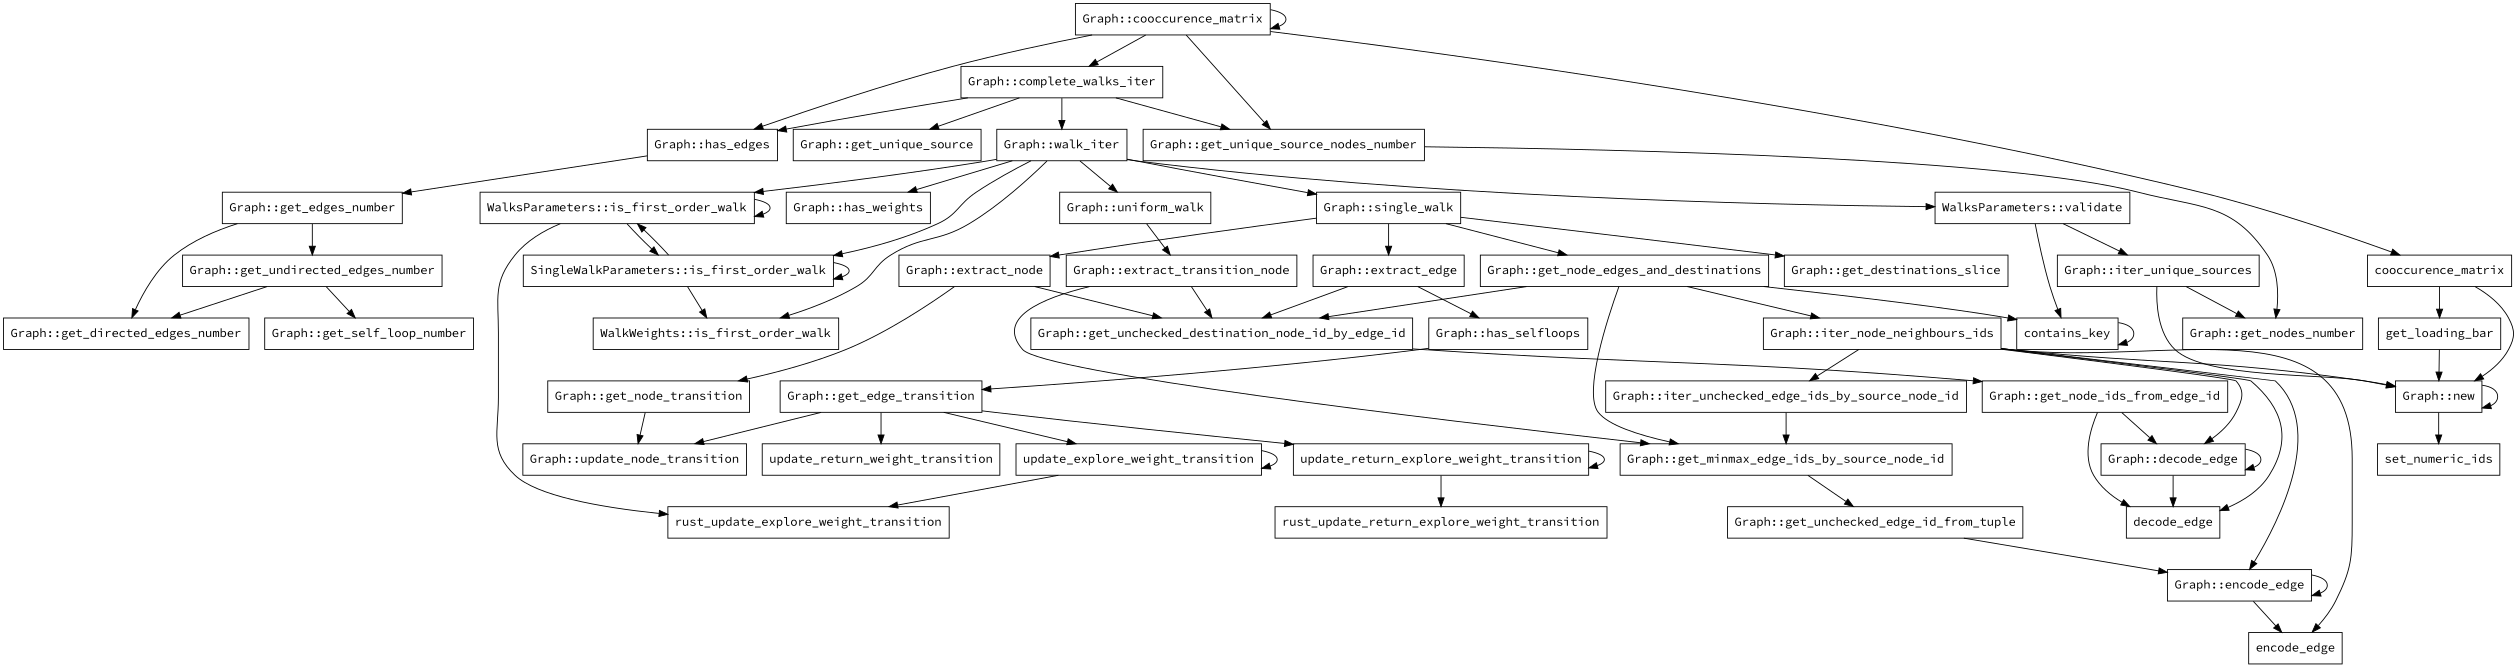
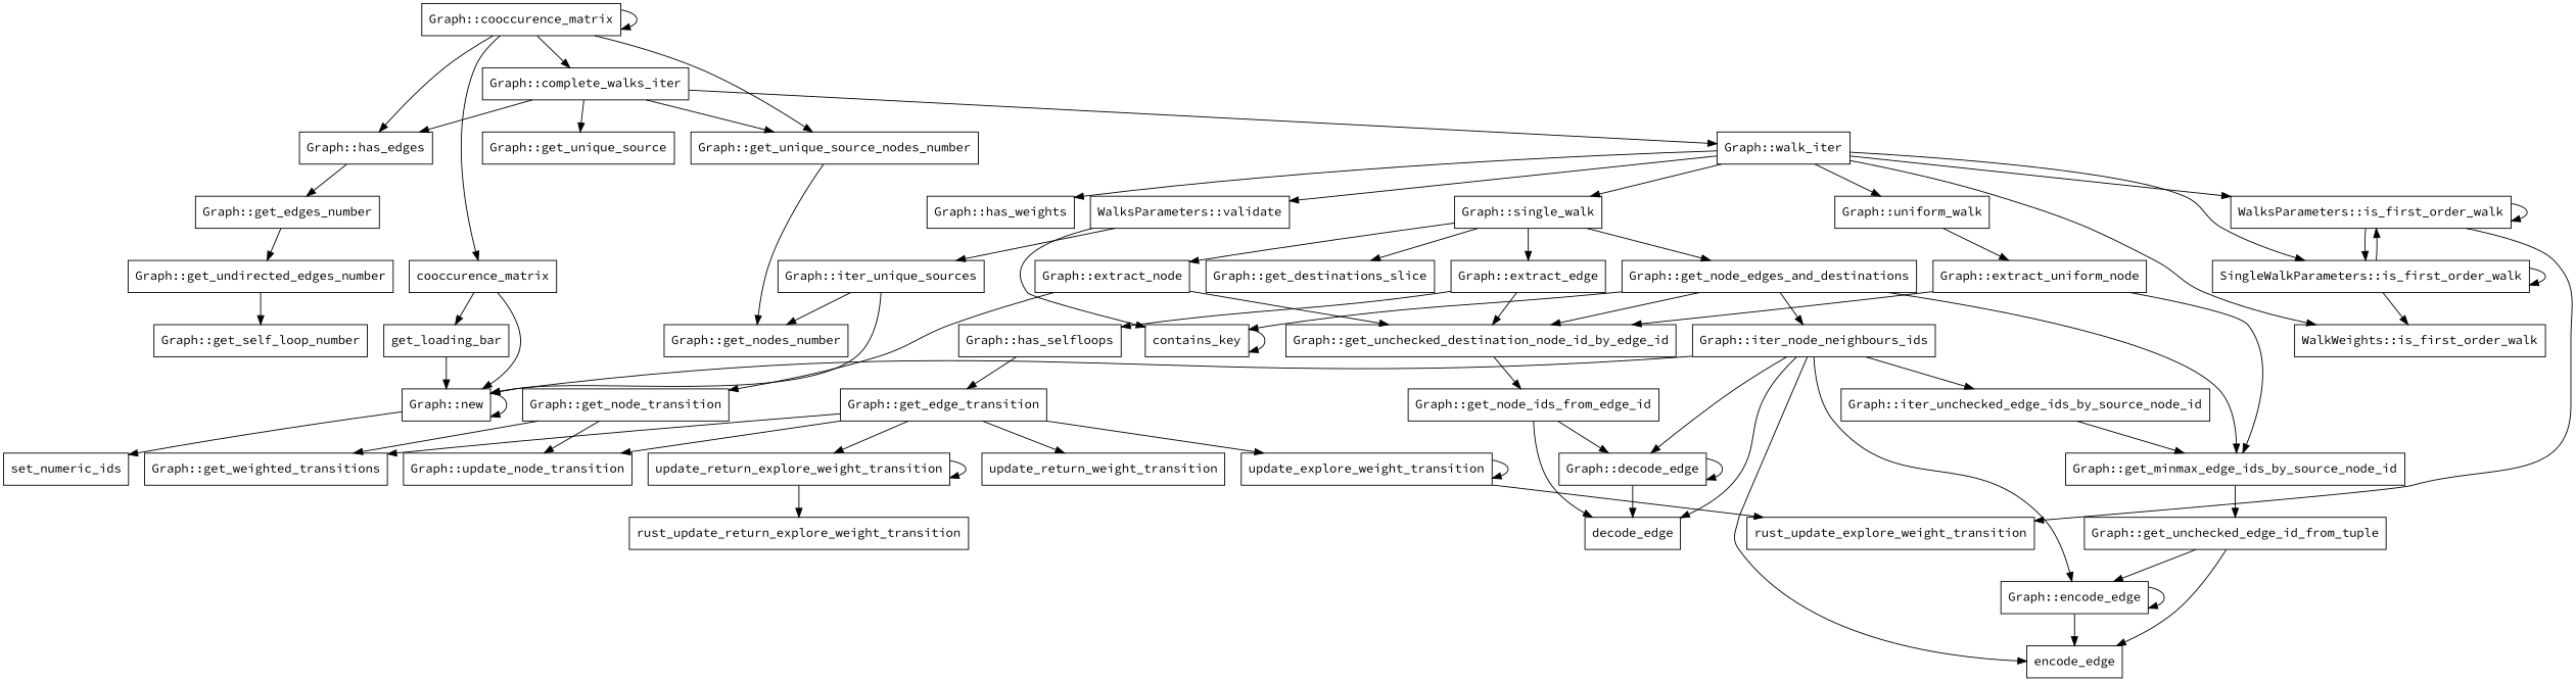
  digraph {
    fontname="Source Code Pro"
    node [fontname="Source Code Pro" shape=box]
    edge [fontname="Source Code Pro"]
    "Graph::single_walk"
    "Graph::extract_node"
    "Graph::get_node_edges_and_destinations"
    "Graph::extract_edge"
    "Graph::get_destinations_slice"
    "Graph::get_node_transition"
    "Graph::get_unchecked_destination_node_id_by_edge_id"
    "Graph::get_minmax_edge_ids_by_source_node_id"
    contains_key
    "Graph::iter_node_neighbours_ids"
    "Graph::has_selfloops"
    "Graph::update_node_transition"
+   "Graph::get_weighted_transitions"
    "Graph::complete_walks_iter"
    "Graph::has_edges"
    "Graph::walk_iter"
    "Graph::get_unique_source_nodes_number"
    "Graph::get_unique_source"
    "Graph::get_edges_number"
    "WalksParameters::is_first_order_walk"
    "WalkWeights::is_first_order_walk"
    "SingleWalkParameters::is_first_order_walk"
    "Graph::has_weights"
    "WalksParameters::validate"
    "Graph::uniform_walk"
    "Graph::get_nodes_number"
    "Graph::get_node_ids_from_edge_id"
    "Graph::decode_edge"
    decode_edge
    "Graph::get_undirected_edges_number"
-   "Graph::get_directed_edges_number"
    rust_update_explore_weight_transition
    update_explore_weight_transition
    "Graph::get_edge_transition"
    update_return_explore_weight_transition
    update_return_weight_transition
    rust_update_return_explore_weight_transition
    "Graph::cooccurence_matrix"
    cooccurence_matrix
    "Graph::new"
    get_loading_bar
    "Graph::iter_unique_sources"
-   "Graph::extract_uniform_node" [label="Graph::extract_transition_node"]
+   "Graph::extract_uniform_node"
    "Graph::iter_unchecked_edge_ids_by_source_node_id"
    "Graph::get_unchecked_edge_id_from_tuple"
    "Graph::get_self_loop_number"
    "Graph::encode_edge"
    encode_edge
    set_numeric_ids
    "Graph::single_walk" -> "Graph::extract_node"
    "Graph::single_walk" -> "Graph::get_node_edges_and_destinations"
    "Graph::single_walk" -> "Graph::extract_edge"
    "Graph::single_walk" -> "Graph::get_destinations_slice"
    "Graph::extract_node" -> "Graph::get_node_transition"
    "Graph::extract_node" -> "Graph::get_unchecked_destination_node_id_by_edge_id"
    "Graph::get_node_edges_and_destinations" -> "Graph::get_unchecked_destination_node_id_by_edge_id"
    "Graph::get_node_edges_and_destinations" -> "Graph::get_minmax_edge_ids_by_source_node_id"
    "Graph::get_node_edges_and_destinations" -> contains_key
    "Graph::get_node_edges_and_destinations" -> "Graph::iter_node_neighbours_ids"
    "Graph::extract_edge" -> "Graph::get_unchecked_destination_node_id_by_edge_id"
    "Graph::extract_edge" -> "Graph::has_selfloops"
    "Graph::get_node_transition" -> "Graph::update_node_transition"
+   "Graph::get_node_transition" -> "Graph::get_weighted_transitions"
    "Graph::get_unchecked_destination_node_id_by_edge_id" -> "Graph::get_node_ids_from_edge_id"
    "Graph::get_minmax_edge_ids_by_source_node_id" -> "Graph::get_unchecked_edge_id_from_tuple"
    contains_key -> contains_key
    "Graph::iter_node_neighbours_ids" -> "Graph::decode_edge"
    "Graph::iter_node_neighbours_ids" -> decode_edge
    "Graph::iter_node_neighbours_ids" -> "Graph::new"
    "Graph::iter_node_neighbours_ids" -> "Graph::iter_unchecked_edge_ids_by_source_node_id"
    "Graph::iter_node_neighbours_ids" -> "Graph::encode_edge"
    "Graph::iter_node_neighbours_ids" -> encode_edge
    "Graph::has_selfloops" -> "Graph::get_edge_transition"
    "Graph::complete_walks_iter" -> "Graph::has_edges"
    "Graph::complete_walks_iter" -> "Graph::walk_iter"
    "Graph::complete_walks_iter" -> "Graph::get_unique_source_nodes_number"
    "Graph::complete_walks_iter" -> "Graph::get_unique_source"
    "Graph::has_edges" -> "Graph::get_edges_number"
    "Graph::walk_iter" -> "Graph::single_walk"
    "Graph::walk_iter" -> "WalksParameters::is_first_order_walk"
    "Graph::walk_iter" -> "WalkWeights::is_first_order_walk"
    "Graph::walk_iter" -> "SingleWalkParameters::is_first_order_walk"
    "Graph::walk_iter" -> "Graph::has_weights"
    "Graph::walk_iter" -> "WalksParameters::validate"
    "Graph::walk_iter" -> "Graph::uniform_walk"
    "Graph::get_unique_source_nodes_number" -> "Graph::get_nodes_number"
    "Graph::get_edges_number" -> "Graph::get_undirected_edges_number"
-   "Graph::get_edges_number" -> "Graph::get_directed_edges_number"
    "WalksParameters::is_first_order_walk" -> "WalksParameters::is_first_order_walk"
    "WalksParameters::is_first_order_walk" -> "SingleWalkParameters::is_first_order_walk"
    "WalksParameters::is_first_order_walk" -> rust_update_explore_weight_transition
    "SingleWalkParameters::is_first_order_walk" -> "WalksParameters::is_first_order_walk"
    "SingleWalkParameters::is_first_order_walk" -> "WalkWeights::is_first_order_walk"
    "SingleWalkParameters::is_first_order_walk" -> "SingleWalkParameters::is_first_order_walk"
    "WalksParameters::validate" -> contains_key
    "WalksParameters::validate" -> "Graph::iter_unique_sources"
    "Graph::uniform_walk" -> "Graph::extract_uniform_node"
    "Graph::get_node_ids_from_edge_id" -> "Graph::decode_edge"
    "Graph::get_node_ids_from_edge_id" -> decode_edge
    "Graph::decode_edge" -> "Graph::decode_edge"
    "Graph::decode_edge" -> decode_edge
-   "Graph::get_undirected_edges_number" -> "Graph::get_directed_edges_number"
    "Graph::get_undirected_edges_number" -> "Graph::get_self_loop_number"
    update_explore_weight_transition -> rust_update_explore_weight_transition
    update_explore_weight_transition -> update_explore_weight_transition
    "Graph::get_edge_transition" -> "Graph::update_node_transition"
+   "Graph::get_edge_transition" -> "Graph::get_weighted_transitions"
    "Graph::get_edge_transition" -> update_explore_weight_transition
    "Graph::get_edge_transition" -> update_return_explore_weight_transition
    "Graph::get_edge_transition" -> update_return_weight_transition
    update_return_explore_weight_transition -> update_return_explore_weight_transition
    update_return_explore_weight_transition -> rust_update_return_explore_weight_transition
    "Graph::cooccurence_matrix" -> "Graph::complete_walks_iter"
    "Graph::cooccurence_matrix" -> "Graph::has_edges"
    "Graph::cooccurence_matrix" -> "Graph::get_unique_source_nodes_number"
    "Graph::cooccurence_matrix" -> "Graph::cooccurence_matrix"
    "Graph::cooccurence_matrix" -> cooccurence_matrix
    cooccurence_matrix -> "Graph::new"
    cooccurence_matrix -> get_loading_bar
    "Graph::new" -> "Graph::new"
    "Graph::new" -> set_numeric_ids
    get_loading_bar -> "Graph::new"
    "Graph::iter_unique_sources" -> "Graph::get_nodes_number"
    "Graph::iter_unique_sources" -> "Graph::new"
    "Graph::extract_uniform_node" -> "Graph::get_unchecked_destination_node_id_by_edge_id"
    "Graph::extract_uniform_node" -> "Graph::get_minmax_edge_ids_by_source_node_id"
    "Graph::iter_unchecked_edge_ids_by_source_node_id" -> "Graph::get_minmax_edge_ids_by_source_node_id"
    "Graph::get_unchecked_edge_id_from_tuple" -> "Graph::encode_edge"
+   "Graph::get_unchecked_edge_id_from_tuple" -> encode_edge
    "Graph::encode_edge" -> "Graph::encode_edge"
    "Graph::encode_edge" -> encode_edge
  }
